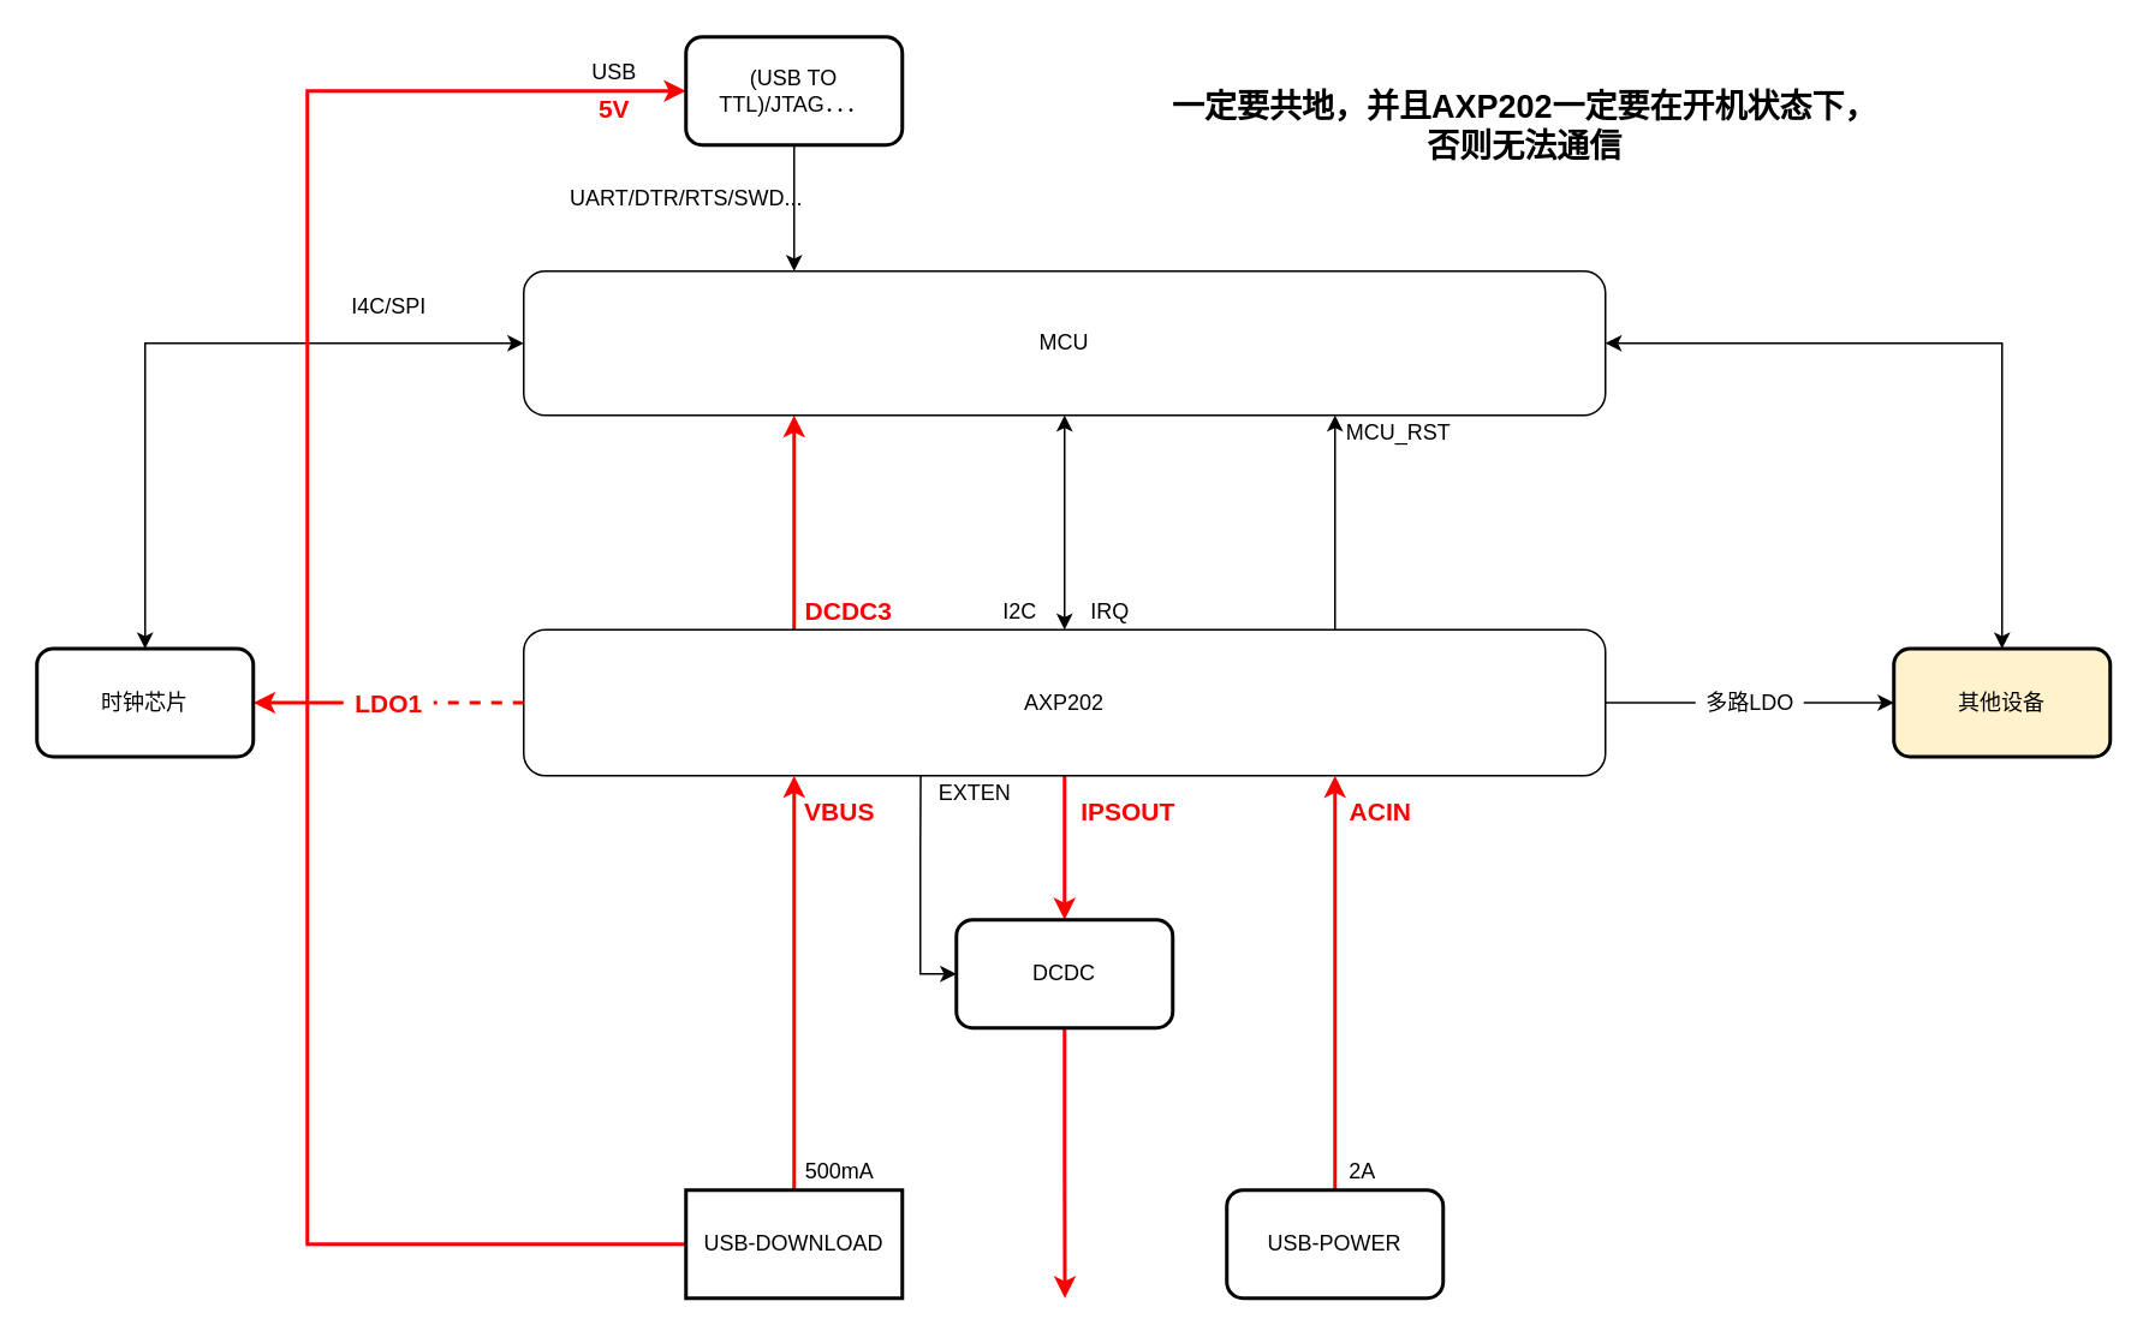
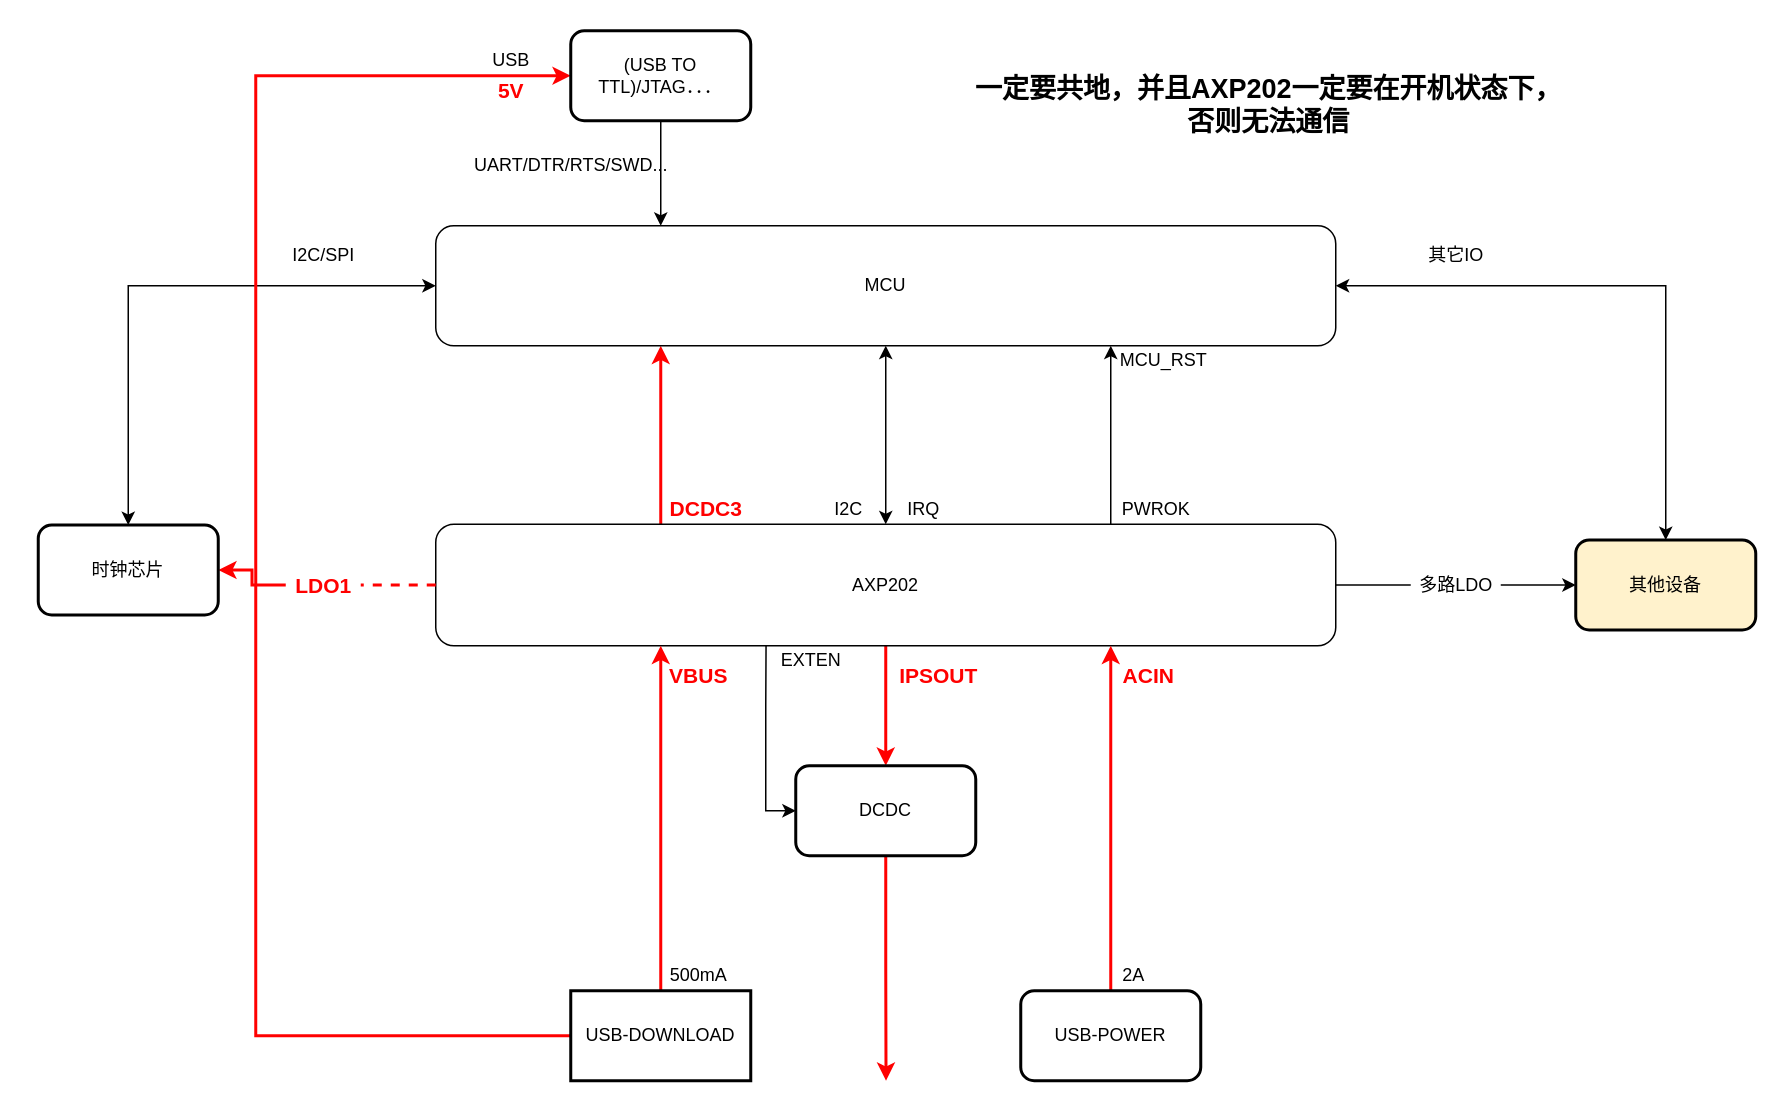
  <mxCell id="0" />
  <mxCell id="1" parent="0" />
  <mxCell id="2" style="edgeStyle=orthogonalEdgeStyle;rounded=0;orthogonalLoop=1;jettySize=auto;html=1;exitX=0.25;exitY=0;exitDx=0;exitDy=0;entryX=0.25;entryY=1;entryDx=0;entryDy=0;strokeWidth=2;strokeColor=#FF0000;" edge="1" parent="1" source="7" target="11"><mxGeometry relative="1" as="geometry" /></mxCell>
  <mxCell id="3" style="edgeStyle=orthogonalEdgeStyle;rounded=0;orthogonalLoop=1;jettySize=auto;html=1;exitX=1;exitY=0.5;exitDx=0;exitDy=0;fontSize=12;fontColor=#000000;startArrow=none;startFill=0;strokeColor=#000000;strokeWidth=1;" edge="1" parent="1" source="19" target="14"><mxGeometry relative="1" as="geometry"><mxPoint x="850" y="390" as="targetPoint" /></mxGeometry></mxCell>
  <mxCell id="4" style="edgeStyle=orthogonalEdgeStyle;rounded=0;orthogonalLoop=1;jettySize=auto;html=1;exitX=0;exitY=0.5;exitDx=0;exitDy=0;fontSize=12;fontColor=#000000;startArrow=none;startFill=0;strokeColor=#FF0000;strokeWidth=2;" edge="1" parent="1" source="21" target="16"><mxGeometry relative="1" as="geometry"><mxPoint x="370" y="390" as="targetPoint" /></mxGeometry></mxCell>
  <mxCell id="5" style="edgeStyle=orthogonalEdgeStyle;rounded=0;orthogonalLoop=1;jettySize=auto;html=1;exitX=0.75;exitY=0;exitDx=0;exitDy=0;entryX=0.75;entryY=1;entryDx=0;entryDy=0;fontSize=12;fontColor=#000000;startArrow=none;startFill=0;strokeColor=#000000;strokeWidth=1;" edge="1" parent="1" source="7" target="11"><mxGeometry relative="1" as="geometry" /></mxCell>
  <mxCell id="6" style="edgeStyle=orthogonalEdgeStyle;rounded=0;orthogonalLoop=1;jettySize=auto;html=1;exitX=0.5;exitY=1;exitDx=0;exitDy=0;fontSize=12;fontColor=#000000;startArrow=none;startFill=0;strokeColor=#FF0000;strokeWidth=2;" edge="1" parent="1" source="7" target="37"><mxGeometry relative="1" as="geometry"><mxPoint x="589.857" y="510" as="targetPoint" /></mxGeometry></mxCell>
  <mxCell id="7" value="AXP202" style="rounded=1;whiteSpace=wrap;html=1;" vertex="1" parent="1"><mxGeometry x="290" y="349" width="600" height="81" as="geometry" /></mxCell>
  <mxCell id="8" style="edgeStyle=orthogonalEdgeStyle;rounded=0;orthogonalLoop=1;jettySize=auto;html=1;exitX=0.5;exitY=1;exitDx=0;exitDy=0;entryX=0.5;entryY=0;entryDx=0;entryDy=0;fontSize=12;fontColor=#FF0000;strokeColor=#000000;strokeWidth=1;startArrow=classic;startFill=1;" edge="1" parent="1" source="11" target="7"><mxGeometry relative="1" as="geometry" /></mxCell>
  <mxCell id="9" style="edgeStyle=orthogonalEdgeStyle;rounded=0;orthogonalLoop=1;jettySize=auto;html=1;exitX=1;exitY=0.5;exitDx=0;exitDy=0;entryX=0.5;entryY=0;entryDx=0;entryDy=0;fontSize=12;fontColor=#000000;startArrow=classic;startFill=1;strokeColor=#000000;strokeWidth=1;" edge="1" parent="1" source="11" target="14"><mxGeometry relative="1" as="geometry" /></mxCell>
  <mxCell id="10" style="edgeStyle=orthogonalEdgeStyle;rounded=0;orthogonalLoop=1;jettySize=auto;html=1;exitX=0;exitY=0.5;exitDx=0;exitDy=0;entryX=0.5;entryY=0;entryDx=0;entryDy=0;fontSize=12;fontColor=#000000;startArrow=classic;startFill=1;strokeColor=#000000;strokeWidth=1;" edge="1" parent="1" source="11" target="16"><mxGeometry relative="1" as="geometry" /></mxCell>
  <mxCell id="11" value="MCU" style="rounded=1;whiteSpace=wrap;html=1;" vertex="1" parent="1"><mxGeometry x="290" y="150" width="600" height="80" as="geometry" /></mxCell>
  <mxCell id="12" value="&lt;font size=&quot;1&quot; style=&quot;&quot; color=&quot;#ff0000&quot;&gt;&lt;b style=&quot;font-size: 14px;&quot;&gt;DCDC3&lt;/b&gt;&lt;/font&gt;" style="text;html=1;align=center;verticalAlign=middle;resizable=0;points=[];autosize=1;strokeColor=none;fillColor=none;strokeWidth=2;" vertex="1" parent="1"><mxGeometry x="440" y="329" width="60" height="20" as="geometry" /></mxCell>
  <mxCell id="13" value="&lt;font color=&quot;#000000&quot;&gt;I2C&lt;/font&gt;" style="text;html=1;align=center;verticalAlign=middle;resizable=0;points=[];autosize=1;strokeColor=none;fillColor=none;fontSize=12;fontColor=#FF0000;" vertex="1" parent="1"><mxGeometry x="550" y="329" width="30" height="20" as="geometry" /></mxCell>
  <mxCell id="14" value="其他设备" style="rounded=1;whiteSpace=wrap;html=1;fontSize=12;fontColor=#000000;strokeWidth=2;fillColor=#fff2cc;" vertex="1" parent="1"><mxGeometry x="1050" y="359.5" width="120" height="60" as="geometry" /></mxCell>
- <mxCell id="16" value="时钟芯片" style="rounded=1;whiteSpace=wrap;html=1;fontSize=12;fontColor=#000000;strokeWidth=2;" vertex="1" parent="1"><mxGeometry x="20" y="359.5" width="120" height="60" as="geometry" /></mxCell>
- <mxCell id="17" value="I4C/SPI" style="text;html=1;align=center;verticalAlign=middle;resizable=0;points=[];autosize=1;strokeColor=none;fillColor=none;fontSize=12;fontColor=#000000;" vertex="1" parent="1"><mxGeometry x="185" y="160" width="60" height="20" as="geometry" /></mxCell>
+ <mxCell id="15" value="其它IO" style="text;html=1;align=center;verticalAlign=middle;resizable=0;points=[];autosize=1;strokeColor=none;fillColor=none;fontSize=12;fontColor=#000000;" vertex="1" parent="1"><mxGeometry x="945" y="160" width="50" height="20" as="geometry" /></mxCell>
+ <mxCell id="16" value="时钟芯片" style="rounded=1;whiteSpace=wrap;html=1;fontSize=12;fontColor=#000000;strokeWidth=2;" vertex="1" parent="1"><mxGeometry x="25" y="349.5" width="120" height="60" as="geometry" /></mxCell>
+ <mxCell id="17" value="I2C/SPI" style="text;html=1;align=center;verticalAlign=middle;resizable=0;points=[];autosize=1;strokeColor=none;fillColor=none;fontSize=12;fontColor=#000000;" vertex="1" parent="1"><mxGeometry x="185" y="160" width="60" height="20" as="geometry" /></mxCell>
  <mxCell id="18" value="IRQ" style="text;html=1;align=center;verticalAlign=middle;resizable=0;points=[];autosize=1;strokeColor=none;fillColor=none;fontSize=12;fontColor=#000000;" vertex="1" parent="1"><mxGeometry x="595" y="329" width="40" height="20" as="geometry" /></mxCell>
  <mxCell id="19" value="多路LDO" style="text;html=1;align=center;verticalAlign=middle;resizable=0;points=[];autosize=1;strokeColor=none;fillColor=none;fontSize=12;fontColor=#000000;" vertex="1" parent="1"><mxGeometry x="940" y="379.5" width="60" height="20" as="geometry" /></mxCell>
  <mxCell id="20" value="" style="edgeStyle=orthogonalEdgeStyle;rounded=0;orthogonalLoop=1;jettySize=auto;html=1;exitX=1;exitY=0.5;exitDx=0;exitDy=0;fontSize=12;fontColor=#000000;startArrow=none;startFill=0;strokeColor=#000000;strokeWidth=1;endArrow=none;" edge="1" parent="1" source="7" target="19"><mxGeometry relative="1" as="geometry"><mxPoint x="790" y="390" as="targetPoint" /><mxPoint x="720" y="389.5" as="sourcePoint" /></mxGeometry></mxCell>
  <mxCell id="21" value="&lt;font color=&quot;#ff0000&quot; style=&quot;font-size: 14px;&quot;&gt;&lt;b&gt;LDO1&lt;/b&gt;&lt;/font&gt;" style="text;html=1;align=center;verticalAlign=middle;resizable=0;points=[];autosize=1;strokeColor=none;fillColor=none;fontSize=12;fontColor=#000000;" vertex="1" parent="1"><mxGeometry x="190" y="379.5" width="50" height="20" as="geometry" /></mxCell>
  <mxCell id="22" value="" style="edgeStyle=orthogonalEdgeStyle;rounded=0;orthogonalLoop=1;jettySize=auto;html=1;exitX=0;exitY=0.5;exitDx=0;exitDy=0;fontSize=12;fontColor=#000000;startArrow=none;startFill=0;strokeColor=#FF0000;strokeWidth=2;endArrow=none;dashed=1;" edge="1" parent="1" source="7" target="21"><mxGeometry relative="1" as="geometry"><mxPoint x="270" y="389.5" as="targetPoint" /><mxPoint x="390" y="389.5" as="sourcePoint" /></mxGeometry></mxCell>
+ <mxCell id="23" value="PWROK" style="text;html=1;align=center;verticalAlign=middle;resizable=0;points=[];autosize=1;strokeColor=none;fillColor=none;fontSize=12;fontColor=#000000;" vertex="1" parent="1"><mxGeometry x="740" y="329" width="60" height="20" as="geometry" /></mxCell>
  <mxCell id="24" value="MCU_RST" style="text;html=1;align=center;verticalAlign=middle;resizable=0;points=[];autosize=1;strokeColor=none;fillColor=none;fontSize=12;fontColor=#000000;" vertex="1" parent="1"><mxGeometry x="740" y="230" width="70" height="20" as="geometry" /></mxCell>
  <mxCell id="25" style="edgeStyle=orthogonalEdgeStyle;rounded=0;orthogonalLoop=1;jettySize=auto;html=1;exitX=0.5;exitY=0;exitDx=0;exitDy=0;entryX=0.25;entryY=1;entryDx=0;entryDy=0;fontSize=12;fontColor=#000000;startArrow=none;startFill=0;strokeColor=#FF0000;strokeWidth=2;" edge="1" parent="1" source="27" target="7"><mxGeometry relative="1" as="geometry" /></mxCell>
  <mxCell id="26" style="edgeStyle=orthogonalEdgeStyle;rounded=0;orthogonalLoop=1;jettySize=auto;html=1;exitX=0;exitY=0.5;exitDx=0;exitDy=0;entryX=0;entryY=0.5;entryDx=0;entryDy=0;fontSize=12;fontColor=#000000;startArrow=none;startFill=0;endArrow=classic;endFill=1;strokeColor=#FF0000;strokeWidth=2;" edge="1" parent="1" source="27" target="34"><mxGeometry relative="1" as="geometry"><Array as="points"><mxPoint x="170" y="690" /><mxPoint x="170" y="50" /></Array></mxGeometry></mxCell>
  <mxCell id="27" value="USB-DOWNLOAD" style="whiteSpace=wrap;html=1;startSize=20;fontSize=12;fontColor=#000000;strokeWidth=2;rounded=0;" vertex="1" parent="1"><mxGeometry x="380" y="660" width="120" height="60" as="geometry" /></mxCell>
  <mxCell id="28" style="edgeStyle=orthogonalEdgeStyle;rounded=0;orthogonalLoop=1;jettySize=auto;html=1;exitX=0.5;exitY=0;exitDx=0;exitDy=0;entryX=0.75;entryY=1;entryDx=0;entryDy=0;fontSize=12;fontColor=#000000;startArrow=none;startFill=0;strokeColor=#FF0000;strokeWidth=2;" edge="1" parent="1" source="29" target="7"><mxGeometry relative="1" as="geometry" /></mxCell>
  <mxCell id="29" value="USB-POWER" style="rounded=1;whiteSpace=wrap;html=1;startSize=20;fontSize=12;fontColor=#000000;strokeWidth=2;" vertex="1" parent="1"><mxGeometry x="680" y="660" width="120" height="60" as="geometry" /></mxCell>
  <mxCell id="30" value="500mA" style="text;html=1;align=center;verticalAlign=middle;resizable=0;points=[];autosize=1;strokeColor=none;fillColor=none;fontSize=12;fontColor=#000000;" vertex="1" parent="1"><mxGeometry x="440" y="640" width="50" height="20" as="geometry" /></mxCell>
  <mxCell id="31" value="2A" style="text;html=1;align=center;verticalAlign=middle;resizable=0;points=[];autosize=1;strokeColor=none;fillColor=none;fontSize=12;fontColor=#000000;" vertex="1" parent="1"><mxGeometry x="740" y="640" width="30" height="20" as="geometry" /></mxCell>
  <mxCell id="32" value="&lt;font color=&quot;#ff0000&quot; style=&quot;font-size: 14px;&quot;&gt;&lt;b&gt;ACIN&lt;/b&gt;&lt;/font&gt;" style="text;html=1;align=center;verticalAlign=middle;resizable=0;points=[];autosize=1;strokeColor=none;fillColor=none;fontSize=12;fontColor=#000000;" vertex="1" parent="1"><mxGeometry x="740" y="440" width="50" height="20" as="geometry" /></mxCell>
  <mxCell id="33" style="edgeStyle=orthogonalEdgeStyle;rounded=0;orthogonalLoop=1;jettySize=auto;html=1;exitX=0.5;exitY=1;exitDx=0;exitDy=0;entryX=0.25;entryY=0;entryDx=0;entryDy=0;fontSize=12;fontColor=#000000;startArrow=none;startFill=0;endArrow=classic;endFill=1;strokeColor=#000000;strokeWidth=1;" edge="1" parent="1" source="34" target="11"><mxGeometry relative="1" as="geometry" /></mxCell>
  <mxCell id="34" value="(USB TO TTL)/JTAG．．．" style="rounded=1;whiteSpace=wrap;html=1;fontSize=12;fontColor=#000000;strokeWidth=2;" vertex="1" parent="1"><mxGeometry x="380" y="20" width="120" height="60" as="geometry" /></mxCell>
  <mxCell id="35" style="edgeStyle=orthogonalEdgeStyle;rounded=0;orthogonalLoop=1;jettySize=auto;html=1;exitX=0;exitY=0.5;exitDx=0;exitDy=0;entryX=0.367;entryY=1;entryDx=0;entryDy=0;entryPerimeter=0;fontSize=12;fontColor=#000000;startArrow=classic;startFill=1;strokeColor=#000000;strokeWidth=1;endArrow=none;endFill=0;" edge="1" parent="1" source="37" target="7"><mxGeometry relative="1" as="geometry" /></mxCell>
  <mxCell id="36" style="edgeStyle=orthogonalEdgeStyle;rounded=0;orthogonalLoop=1;jettySize=auto;html=1;exitX=0.5;exitY=1;exitDx=0;exitDy=0;fontSize=12;fontColor=#000000;startArrow=none;startFill=0;endArrow=classic;endFill=1;strokeColor=#FF0000;strokeWidth=2;" edge="1" parent="1" source="37"><mxGeometry relative="1" as="geometry"><mxPoint x="590.176" y="720" as="targetPoint" /></mxGeometry></mxCell>
  <mxCell id="37" value="DCDC" style="rounded=1;whiteSpace=wrap;html=1;fontSize=12;fontColor=#000000;strokeWidth=2;" vertex="1" parent="1"><mxGeometry x="529.997" y="510" width="120" height="60" as="geometry" /></mxCell>
  <mxCell id="38" value="&lt;font color=&quot;#ff0000&quot; style=&quot;font-size: 14px;&quot;&gt;&lt;b&gt;IPSOUT&lt;/b&gt;&lt;/font&gt;" style="text;html=1;align=center;verticalAlign=middle;resizable=0;points=[];autosize=1;strokeColor=none;fillColor=none;fontSize=12;fontColor=#000000;" vertex="1" parent="1"><mxGeometry x="590" y="440" width="70" height="20" as="geometry" /></mxCell>
  <mxCell id="39" value="EXTEN" style="text;html=1;align=center;verticalAlign=middle;resizable=0;points=[];autosize=1;strokeColor=none;fillColor=none;fontSize=12;fontColor=#000000;" vertex="1" parent="1"><mxGeometry x="510" y="430" width="60" height="20" as="geometry" /></mxCell>
  <mxCell id="40" value="USB" style="text;html=1;align=center;verticalAlign=middle;resizable=0;points=[];autosize=1;strokeColor=none;fillColor=none;fontSize=12;fontColor=#000000;" vertex="1" parent="1"><mxGeometry x="320" y="30" width="40" height="20" as="geometry" /></mxCell>
  <mxCell id="41" value="&lt;font color=&quot;#ff0000&quot; style=&quot;font-size: 14px;&quot;&gt;&lt;b&gt;5V&lt;/b&gt;&lt;/font&gt;" style="text;html=1;align=center;verticalAlign=middle;resizable=0;points=[];autosize=1;strokeColor=none;fillColor=none;fontSize=12;fontColor=#000000;" vertex="1" parent="1"><mxGeometry x="325" y="50" width="30" height="20" as="geometry" /></mxCell>
  <mxCell id="42" value="UART/DTR/RTS/SWD..." style="text;html=1;align=center;verticalAlign=middle;resizable=0;points=[];autosize=1;strokeColor=none;fillColor=none;fontSize=12;fontColor=#000000;" vertex="1" parent="1"><mxGeometry x="310" y="100" width="140" height="20" as="geometry" /></mxCell>
  <mxCell id="43" value="&lt;font color=&quot;#ff0000&quot; style=&quot;font-size: 14px;&quot;&gt;&lt;b&gt;VBUS&lt;/b&gt;&lt;/font&gt;" style="text;html=1;align=center;verticalAlign=middle;resizable=0;points=[];autosize=1;strokeColor=none;fillColor=none;fontSize=12;fontColor=#000000;" vertex="1" parent="1"><mxGeometry x="440" y="440" width="50" height="20" as="geometry" /></mxCell>
  <mxCell id="44" value="&lt;font style=&quot;font-size: 18px;&quot; color=&quot;#000000&quot;&gt;&lt;b&gt;一定要共地，并且AXP202一定要在开机状态下，&lt;br&gt;否则无法通信&lt;/b&gt;&lt;/font&gt;" style="text;html=1;align=center;verticalAlign=middle;resizable=0;points=[];autosize=1;strokeColor=none;fillColor=none;fontSize=14;fontColor=#FF0000;" vertex="1" parent="1"><mxGeometry x="640" y="50" width="410" height="40" as="geometry" /></mxCell>
